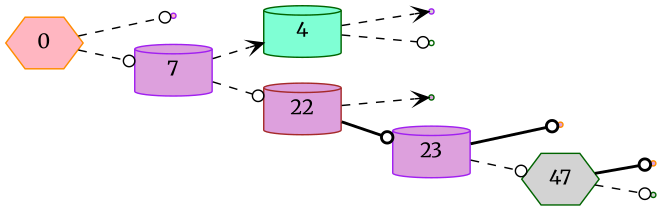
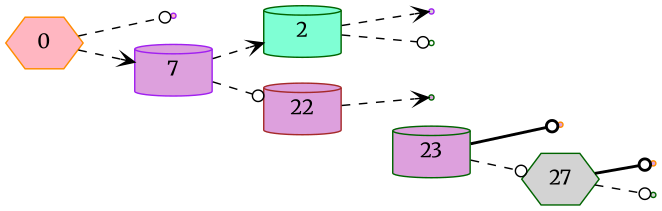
  digraph {
    fontname=Merriweather
    ordering=out
    rankdir=LR
    node [color=darkgreen fillcolor=plum fontname=Merriweather shape=point style=filled]
    edge [arrowhead=odot fontname=Merriweather style=dashed]
    null0 [color=purple fillcolor=lightpink]
    0 [color=darkorange fillcolor=lightpink shape=hexagon]
    7 [color=purple shape=cylinder]
-   4 [fillcolor=aquamarine shape=cylinder]
+   4 [fillcolor=aquamarine shape=cylinder label=2]
    22 [color=brown shape=cylinder]
    null1 [color=purple fillcolor=lightgrey]
    null2 [fillcolor=white]
    null3
-   23 [color=purple shape=cylinder]
+   23 [shape=cylinder]
    null4 [color=darkorange]
-   27 [fillcolor=lightgrey shape=hexagon label=47]
+   27 [fillcolor=lightgrey shape=hexagon]
    null5 [color=darkorange]
    null6 [fillcolor=lightgrey]
    0 -> null0
-   0 -> 7
+   0 -> 7 [arrowhead=vee]
    7 -> 4 [arrowhead=vee]
    7 -> 22
    4 -> null1 [arrowhead=vee]
    4 -> null2
    22 -> null3 [arrowhead=vee]
-   22 -> 23 [style=bold]
    23 -> null4 [style=bold]
    23 -> 27
    27 -> null5 [style=bold]
    27 -> null6
  }
